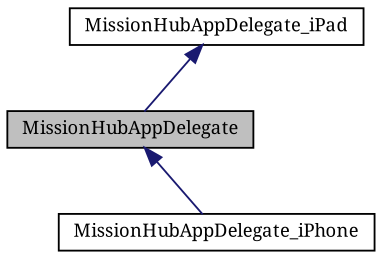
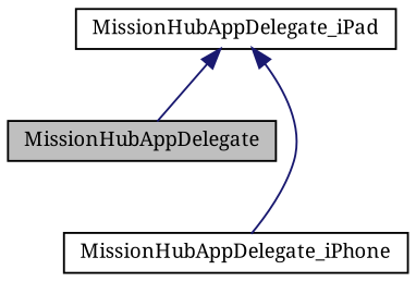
  digraph {
    fontname="Noto Serif"
    node [color=black fillcolor=white fontname="Noto Serif" fontsize=10 shape=record style=filled]
    edge [color=midnightblue dir=back fontname="Noto Serif" fontsize=10 labelfontname=Helvetica labelfontsize=10 style=solid]
    n1 [fillcolor=grey75 fontcolor=black height=0.2 label=MissionHubAppDelegate width=0.4]
    n2 [height=0.2 label=MissionHubAppDelegate_iPhone width=0.4]
    n3 [height=0.2 label=MissionHubAppDelegate_iPad width=0.4]
-   n1 -> n2
+   n3 -> n2
    n3 -> n1
  }
